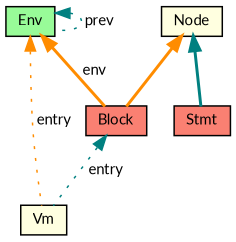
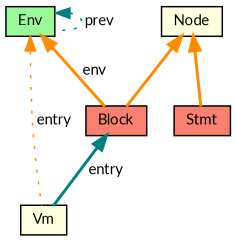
  digraph {
    fontname=Lato
    node [color=black fillcolor=lightyellow fontname=Lato fontsize=10 shape=record style=filled]
    edge [color=darkorange dir=back fontname=Lato fontsize=10 labelfontname=Helvetica labelfontsize=10 style=dotted]
    n1 [fontcolor=black height=0.2 label=Vm width=0.4]
    n2 [fillcolor=palegreen height=0.2 label=Env width=0.4]
    n3 [fillcolor=salmon height=0.2 label=Block width=0.4]
    n4 [fillcolor=salmon height=0.2 label=Stmt width=0.4]
    n5 [height=0.2 label="Node" width=0.4]
    n2 -> n1 [label=" entry"]
    n2 -> n2 [color=teal label=" prev"]
    n2 -> n3 [label=" env" style=bold]
-   n3 -> n1 [color=teal label=" entry"]
+   n3 -> n1 [color=teal label=" entry" style=bold]
    n5 -> n3 [style=bold]
-   n5 -> n4 [color=teal style=bold]
+   n5 -> n4 [style=bold]
  }
